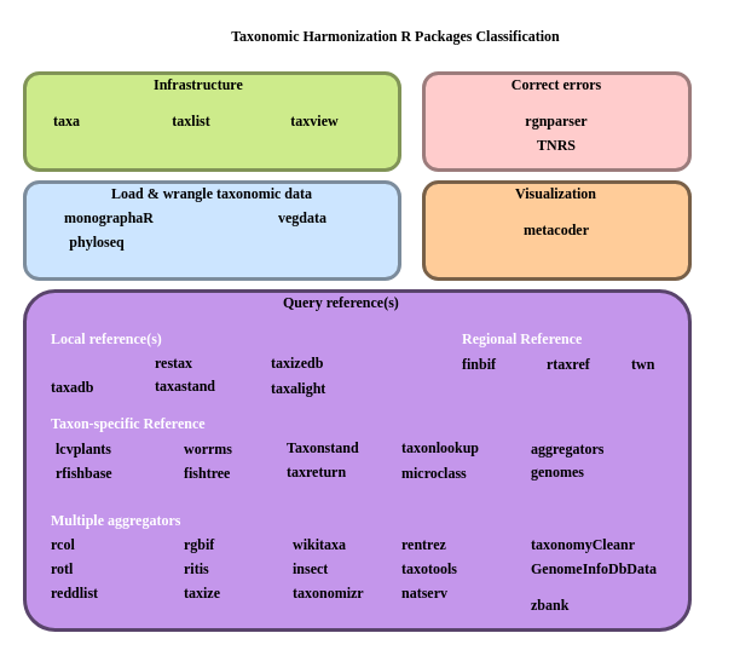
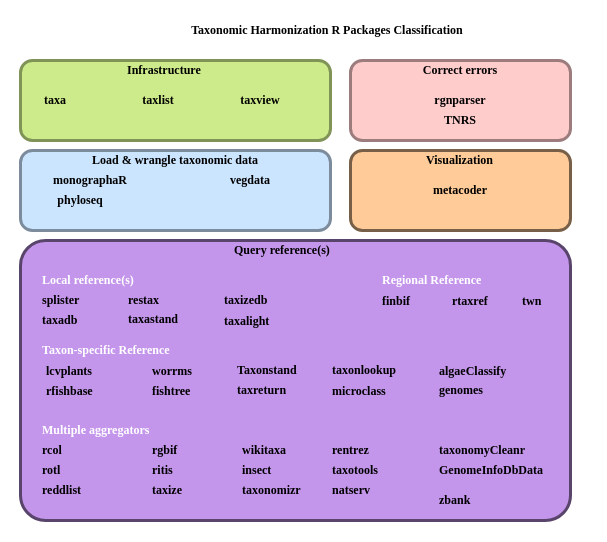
  <mxCell id="0" />
  <mxCell id="1" parent="0" />
  <mxCell id="2" value="" style="group" vertex="1" connectable="0" parent="1"><mxGeometry x="350" y="60" width="234.03" height="80" as="geometry" /></mxCell>
  <mxCell id="3" value="" style="rounded=1;whiteSpace=wrap;html=1;fontFamily=Lucida Console;fillColor=#ffcccc;strokeColor=#9C7C7C;strokeWidth=3;sketch=0;glass=0;" vertex="1" parent="2"><mxGeometry x="-2.665e-14" width="220" height="80" as="geometry" /></mxCell>
  <mxCell id="4" value="Correct errors" style="text;html=1;strokeColor=none;fillColor=none;align=center;verticalAlign=middle;whiteSpace=wrap;rounded=0;fontFamily=Verdana;fontStyle=1" vertex="1" parent="2"><mxGeometry x="57.02" width="105.97" height="20" as="geometry" /></mxCell>
  <mxCell id="5" value="rgnparser" style="text;html=1;strokeColor=none;fillColor=none;align=center;verticalAlign=middle;whiteSpace=wrap;rounded=0;fontFamily=Lucida Console;fontStyle=1" vertex="1" parent="2"><mxGeometry x="50" y="30" width="120" height="20" as="geometry" /></mxCell>
  <mxCell id="6" value="TNRS" style="text;html=1;strokeColor=none;fillColor=none;align=center;verticalAlign=middle;whiteSpace=wrap;rounded=0;fontFamily=Lucida Console;fontStyle=1" vertex="1" parent="2"><mxGeometry x="50" y="50" width="120" height="20" as="geometry" /></mxCell>
  <mxCell id="7" value="" style="group" vertex="1" connectable="0" parent="1"><mxGeometry x="350" y="150" width="230" height="80" as="geometry" /></mxCell>
  <mxCell id="8" value="" style="rounded=1;whiteSpace=wrap;html=1;fontFamily=Lucida Console;fillColor=#ffcc99;strokeColor=#786048;strokeWidth=3;" vertex="1" parent="7"><mxGeometry width="220" height="80" as="geometry" /></mxCell>
  <mxCell id="9" value="&lt;b&gt;Visualization&lt;/b&gt;" style="text;html=1;strokeColor=none;fillColor=none;align=center;verticalAlign=middle;whiteSpace=wrap;rounded=0;fontFamily=Verdana;" vertex="1" parent="7"><mxGeometry x="65.484" width="89.032" height="20" as="geometry" /></mxCell>
  <mxCell id="10" value="metacoder" style="text;html=1;strokeColor=none;fillColor=none;align=center;verticalAlign=middle;whiteSpace=wrap;rounded=0;fontFamily=Lucida Console;fontStyle=1" vertex="1" parent="7"><mxGeometry x="50" y="30" width="120" height="20" as="geometry" /></mxCell>
  <mxCell id="11" value="" style="group" vertex="1" connectable="0" parent="1"><mxGeometry x="20" y="60" width="310" height="80" as="geometry" /></mxCell>
  <mxCell id="12" value="" style="rounded=1;whiteSpace=wrap;html=1;fontFamily=Lucida Console;fillColor=#cdeb8b;strokeColor=#819457;strokeWidth=3;sketch=0;glass=0;" vertex="1" parent="11"><mxGeometry width="310" height="80" as="geometry" /></mxCell>
  <mxCell id="13" value="Infrastructure" style="text;html=1;strokeColor=none;fillColor=none;align=left;verticalAlign=middle;whiteSpace=wrap;rounded=0;fontFamily=Verdana;fontStyle=1" vertex="1" parent="11"><mxGeometry x="105" width="100" height="20" as="geometry" /></mxCell>
  <mxCell id="14" value="taxview" style="text;html=1;strokeColor=none;fillColor=none;align=center;verticalAlign=middle;whiteSpace=wrap;rounded=0;fontFamily=Lucida Console;fontStyle=1" vertex="1" parent="11"><mxGeometry x="180" y="30" width="120" height="20" as="geometry" /></mxCell>
  <mxCell id="15" value="taxlist" style="text;html=1;strokeColor=none;fillColor=none;align=center;verticalAlign=middle;whiteSpace=wrap;rounded=0;fontFamily=Lucida Console;fontStyle=1" vertex="1" parent="11"><mxGeometry x="78" y="30" width="120" height="20" as="geometry" /></mxCell>
  <mxCell id="16" value="taxa" style="text;html=1;strokeColor=none;fillColor=none;align=center;verticalAlign=middle;whiteSpace=wrap;rounded=0;fontFamily=Lucida Console;fontStyle=1" vertex="1" parent="11"><mxGeometry x="10" y="30" width="50" height="20" as="geometry" /></mxCell>
  <mxCell id="17" value="" style="rounded=1;whiteSpace=wrap;html=1;fontFamily=Lucida Console;fillColor=#C496EB;strokeColor=#59446B;strokeWidth=3;sketch=0;glass=0;movable=1;resizable=1;rotatable=1;deletable=1;editable=1;connectable=1;arcSize=9;" vertex="1" parent="1"><mxGeometry x="20" y="240" width="550" height="280" as="geometry" /></mxCell>
  <mxCell id="18" value="Taxonomic Harmonization R Packages Classification" style="text;html=1;strokeColor=none;fillColor=none;align=center;verticalAlign=middle;whiteSpace=wrap;rounded=0;fontFamily=Verdana;fontStyle=1" vertex="1" parent="1"><mxGeometry x="146" width="362" height="20" as="geometry" y="20" /></mxCell>
- <mxCell id="19" value="aggregators" style="text;html=1;strokeColor=none;fillColor=none;align=left;verticalAlign=middle;whiteSpace=wrap;rounded=0;fontFamily=Lucida Console;fontStyle=1" vertex="1" parent="1"><mxGeometry x="437" y="361" width="96.5" height="20" as="geometry" /></mxCell>
+ <mxCell id="19" value="algaeClassify" style="text;html=1;strokeColor=none;fillColor=none;align=left;verticalAlign=middle;whiteSpace=wrap;rounded=0;fontFamily=Lucida Console;fontStyle=1" vertex="1" parent="1"><mxGeometry x="437" y="361" width="96.5" height="20" as="geometry" /></mxCell>
  <mxCell id="20" value="finbif" style="text;html=1;strokeColor=none;fillColor=none;align=left;verticalAlign=middle;whiteSpace=wrap;rounded=0;fontFamily=Lucida Console;fontStyle=1" vertex="1" parent="1"><mxGeometry x="380" y="291" width="50" height="20" as="geometry" /></mxCell>
  <mxCell id="21" value="fishtree" style="text;html=1;strokeColor=none;fillColor=none;align=left;verticalAlign=middle;whiteSpace=wrap;rounded=0;fontFamily=Lucida Console;fontStyle=1" vertex="1" parent="1"><mxGeometry x="150" y="381" width="80" height="20" as="geometry" /></mxCell>
  <mxCell id="22" value="GenomeInfoDbData" style="text;html=1;strokeColor=none;fillColor=none;align=left;verticalAlign=middle;whiteSpace=wrap;rounded=0;fontFamily=Lucida Console;fontStyle=1" vertex="1" parent="1"><mxGeometry x="437" y="460" width="120" height="20" as="geometry" /></mxCell>
  <mxCell id="23" value="genomes" style="text;html=1;strokeColor=none;fillColor=none;align=left;verticalAlign=middle;whiteSpace=wrap;rounded=0;fontFamily=Lucida Console;fontStyle=1" vertex="1" parent="1"><mxGeometry x="437" y="380" width="76.5" height="20" as="geometry" /></mxCell>
  <mxCell id="24" value="insect" style="text;html=1;strokeColor=none;fillColor=none;align=left;verticalAlign=middle;whiteSpace=wrap;rounded=0;fontFamily=Lucida Console;fontStyle=1" vertex="1" parent="1"><mxGeometry x="240" y="460" width="120" height="20" as="geometry" /></mxCell>
  <mxCell id="25" value="lcvplants" style="text;html=1;strokeColor=none;fillColor=none;align=left;verticalAlign=middle;whiteSpace=wrap;rounded=0;fontFamily=Lucida Console;fontStyle=1" vertex="1" parent="1"><mxGeometry x="43.5" y="361" width="80" height="20" as="geometry" /></mxCell>
  <mxCell id="26" value="microclass" style="text;html=1;strokeColor=none;fillColor=none;align=left;verticalAlign=middle;whiteSpace=wrap;rounded=0;fontFamily=Lucida Console;fontStyle=1" vertex="1" parent="1"><mxGeometry x="330" y="381" width="120" height="20" as="geometry" /></mxCell>
  <mxCell id="27" value="natserv" style="text;html=1;strokeColor=none;fillColor=none;align=left;verticalAlign=middle;whiteSpace=wrap;rounded=0;fontFamily=Lucida Console;fontStyle=1" vertex="1" parent="1"><mxGeometry x="330" y="480" width="60" height="20" as="geometry" /></mxCell>
  <mxCell id="28" value="rcol" style="text;html=1;strokeColor=none;fillColor=none;align=left;verticalAlign=middle;whiteSpace=wrap;rounded=0;fontFamily=Lucida Console;fontStyle=1" vertex="1" parent="1"><mxGeometry x="40" y="440" width="70" height="20" as="geometry" /></mxCell>
  <mxCell id="29" value="rentrez" style="text;html=1;strokeColor=none;fillColor=none;align=left;verticalAlign=middle;whiteSpace=wrap;rounded=0;fontFamily=Lucida Console;fontStyle=1" vertex="1" parent="1"><mxGeometry x="330" y="440" width="70" height="20" as="geometry" /></mxCell>
  <mxCell id="30" value="restax" style="text;html=1;strokeColor=none;fillColor=none;align=left;verticalAlign=middle;whiteSpace=wrap;rounded=0;fontFamily=Lucida Console;fontStyle=1" vertex="1" parent="1"><mxGeometry x="125.5" y="290" width="120" height="20" as="geometry" /></mxCell>
  <mxCell id="31" value="rfishbase" style="text;html=1;strokeColor=none;fillColor=none;align=left;verticalAlign=middle;whiteSpace=wrap;rounded=0;fontFamily=Lucida Console;fontStyle=1" vertex="1" parent="1"><mxGeometry x="43.5" y="381" width="73" height="20" as="geometry" /></mxCell>
  <mxCell id="32" value="rgbif" style="text;html=1;strokeColor=none;fillColor=none;align=left;verticalAlign=middle;whiteSpace=wrap;rounded=0;fontFamily=Lucida Console;fontStyle=1" vertex="1" parent="1"><mxGeometry x="150" y="440" width="50" height="20" as="geometry" /></mxCell>
  <mxCell id="33" value="ritis" style="text;html=1;strokeColor=none;fillColor=none;align=left;verticalAlign=middle;whiteSpace=wrap;rounded=0;fontFamily=Lucida Console;fontStyle=1" vertex="1" parent="1"><mxGeometry x="150" y="460" width="43" height="20" as="geometry" /></mxCell>
  <mxCell id="34" value="rotl" style="text;html=1;strokeColor=none;fillColor=none;align=left;verticalAlign=middle;whiteSpace=wrap;rounded=0;fontFamily=Lucida Console;fontStyle=1" vertex="1" parent="1"><mxGeometry x="40" y="460" width="50" height="20" as="geometry" /></mxCell>
  <mxCell id="35" value="reddlist" style="text;html=1;strokeColor=none;fillColor=none;align=left;verticalAlign=middle;whiteSpace=wrap;rounded=0;fontFamily=Lucida Console;fontStyle=1" vertex="1" parent="1"><mxGeometry x="40" y="480" width="120" height="20" as="geometry" /></mxCell>
  <mxCell id="36" value="rtaxref" style="text;html=1;strokeColor=none;fillColor=none;align=left;verticalAlign=middle;whiteSpace=wrap;rounded=0;fontFamily=Lucida Console;fontStyle=1" vertex="1" parent="1"><mxGeometry x="450" y="291" width="58" height="20" as="geometry" /></mxCell>
+ <mxCell id="37" value="splister" style="text;html=1;strokeColor=none;fillColor=none;align=left;verticalAlign=middle;whiteSpace=wrap;rounded=0;fontFamily=Lucida Console;fontStyle=1" vertex="1" parent="1"><mxGeometry x="40" y="290" width="70" height="20" as="geometry" /></mxCell>
  <mxCell id="38" value="taxadb" style="text;html=1;strokeColor=none;fillColor=none;align=left;verticalAlign=middle;whiteSpace=wrap;rounded=0;fontFamily=Lucida Console;fontStyle=1" vertex="1" parent="1"><mxGeometry x="40" y="310" width="50" height="20" as="geometry" /></mxCell>
  <mxCell id="39" value="taxastand" style="text;html=1;strokeColor=none;fillColor=none;align=left;verticalAlign=middle;whiteSpace=wrap;rounded=0;fontFamily=Lucida Console;fontStyle=1" vertex="1" parent="1"><mxGeometry x="125.5" y="309" width="120" height="20" as="geometry" /></mxCell>
  <mxCell id="40" value="taxize" style="text;html=1;strokeColor=none;fillColor=none;align=left;verticalAlign=middle;whiteSpace=wrap;rounded=0;fontFamily=Lucida Console;fontStyle=1" vertex="1" parent="1"><mxGeometry x="150" y="480" width="63" height="20" as="geometry" /></mxCell>
  <mxCell id="41" value="taxizedb" style="text;html=1;strokeColor=none;fillColor=none;align=left;verticalAlign=middle;whiteSpace=wrap;rounded=0;fontFamily=Lucida Console;fontStyle=1" vertex="1" parent="1"><mxGeometry x="222" y="290" width="70" height="20" as="geometry" /></mxCell>
  <mxCell id="42" value="taxonlookup" style="text;html=1;strokeColor=none;fillColor=none;align=left;verticalAlign=middle;whiteSpace=wrap;rounded=0;fontFamily=Lucida Console;fontStyle=1" vertex="1" parent="1"><mxGeometry x="330" y="360" width="120" height="20" as="geometry" /></mxCell>
  <mxCell id="43" value="taxonomizr" style="text;html=1;strokeColor=none;fillColor=none;align=left;verticalAlign=middle;whiteSpace=wrap;rounded=0;fontFamily=Lucida Console;fontStyle=1" vertex="1" parent="1"><mxGeometry x="240" y="480" width="120" height="20" as="geometry" /></mxCell>
  <mxCell id="44" value="taxonomyCleanr" style="text;html=1;strokeColor=none;fillColor=none;align=left;verticalAlign=middle;whiteSpace=wrap;rounded=0;fontFamily=Lucida Console;fontStyle=1" vertex="1" parent="1"><mxGeometry x="437" y="440" width="120" height="20" as="geometry" /></mxCell>
  <mxCell id="45" value="Taxonstand" style="text;html=1;strokeColor=none;fillColor=none;align=left;verticalAlign=middle;whiteSpace=wrap;rounded=0;fontFamily=Lucida Console;fontStyle=1" vertex="1" parent="1"><mxGeometry x="235" y="360" width="120" height="20" as="geometry" /></mxCell>
  <mxCell id="46" value="taxotools" style="text;html=1;strokeColor=none;fillColor=none;align=left;verticalAlign=middle;whiteSpace=wrap;rounded=0;fontFamily=Lucida Console;fontStyle=1" vertex="1" parent="1"><mxGeometry x="330" y="460" width="120" height="20" as="geometry" /></mxCell>
  <mxCell id="47" value="taxreturn" style="text;html=1;strokeColor=none;fillColor=none;align=left;verticalAlign=middle;whiteSpace=wrap;rounded=0;fontFamily=Lucida Console;fontStyle=1" vertex="1" parent="1"><mxGeometry x="235" y="380" width="120" height="20" as="geometry" /></mxCell>
  <mxCell id="48" value="twn" style="text;html=1;strokeColor=none;fillColor=none;align=left;verticalAlign=middle;whiteSpace=wrap;rounded=0;fontFamily=Lucida Console;fontStyle=1" vertex="1" parent="1"><mxGeometry x="520" y="291" width="30" height="20" as="geometry" /></mxCell>
  <mxCell id="49" value="wikitaxa" style="text;html=1;strokeColor=none;fillColor=none;align=left;verticalAlign=middle;whiteSpace=wrap;rounded=0;fontFamily=Lucida Console;fontStyle=1" vertex="1" parent="1"><mxGeometry x="240" y="440" width="76.5" height="20" as="geometry" /></mxCell>
  <mxCell id="50" value="worrms" style="text;html=1;strokeColor=none;fillColor=none;align=left;verticalAlign=middle;whiteSpace=wrap;rounded=0;fontFamily=Lucida Console;fontStyle=1" vertex="1" parent="1"><mxGeometry x="150" y="361" width="52" height="20" as="geometry" /></mxCell>
  <mxCell id="51" value="zbank" style="text;html=1;strokeColor=none;fillColor=none;align=left;verticalAlign=middle;whiteSpace=wrap;rounded=0;fontFamily=Lucida Console;fontStyle=1" vertex="1" parent="1"><mxGeometry x="437" y="490" width="60" height="20" as="geometry" /></mxCell>
  <mxCell id="52" value="taxalight" style="text;html=1;strokeColor=none;fillColor=none;align=left;verticalAlign=middle;whiteSpace=wrap;rounded=0;fontFamily=Lucida Console;fontStyle=1" vertex="1" parent="1"><mxGeometry x="222" y="311" width="80" height="20" as="geometry" /></mxCell>
  <mxCell id="53" value="Query reference(s)" style="text;html=1;strokeColor=none;fillColor=none;align=left;verticalAlign=middle;whiteSpace=wrap;rounded=0;fontFamily=Verdana;fontStyle=1" vertex="1" parent="1"><mxGeometry x="231.5" y="240" width="140" height="20" as="geometry" /></mxCell>
  <mxCell id="54" value="Local reference(s)" style="text;html=1;strokeColor=none;fillColor=none;align=left;verticalAlign=middle;whiteSpace=wrap;rounded=0;fontFamily=Verdana;fontColor=#FFFFFF;fontStyle=1" vertex="1" parent="1"><mxGeometry x="40" y="270" width="140" height="20" as="geometry" /></mxCell>
  <mxCell id="55" value="Regional Reference" style="text;html=1;strokeColor=none;fillColor=none;align=left;verticalAlign=middle;whiteSpace=wrap;rounded=0;fontFamily=Verdana;fontColor=#FFFFFF;fontStyle=1" vertex="1" parent="1"><mxGeometry x="380" y="270" width="150" height="20" as="geometry" /></mxCell>
  <mxCell id="56" value="Taxon-specific Reference" style="text;html=1;strokeColor=none;fillColor=none;align=left;verticalAlign=middle;whiteSpace=wrap;rounded=0;fontFamily=Verdana;fontColor=#FFFFFF;fontStyle=1" vertex="1" parent="1"><mxGeometry x="40" y="340" width="200" height="20" as="geometry" /></mxCell>
  <mxCell id="57" value="Multiple aggregators" style="text;html=1;strokeColor=none;fillColor=none;align=left;verticalAlign=middle;whiteSpace=wrap;rounded=0;fontFamily=Verdana;fontColor=#FFFFFF;fontStyle=1" vertex="1" parent="1"><mxGeometry x="40" y="420" width="200" height="20" as="geometry" /></mxCell>
  <mxCell id="58" style="edgeStyle=orthogonalEdgeStyle;rounded=0;orthogonalLoop=1;jettySize=auto;html=1;exitX=0.5;exitY=1;exitDx=0;exitDy=0;fontFamily=Verdana;fontColor=#FFFFFF;" edge="1" parent="1" source="42" target="42"><mxGeometry relative="1" as="geometry" /></mxCell>
  <mxCell id="59" value="" style="group" vertex="1" connectable="0" parent="1"><mxGeometry x="20" y="150" width="310" height="80" as="geometry" /></mxCell>
  <mxCell id="60" value="" style="rounded=1;whiteSpace=wrap;html=1;fontFamily=Lucida Console;fillColor=#cce5ff;strokeColor=#7C8C9C;strokeWidth=3;sketch=0;glass=0;" vertex="1" parent="59"><mxGeometry width="310" height="80" as="geometry" /></mxCell>
  <mxCell id="61" value="Load &amp;amp; wrangle taxonomic data" style="text;html=1;strokeColor=none;fillColor=none;align=center;verticalAlign=middle;whiteSpace=wrap;rounded=0;fontFamily=Verdana;fontStyle=1" vertex="1" parent="59"><mxGeometry x="46.25" width="217.5" height="20" as="geometry" /></mxCell>
  <mxCell id="62" value="monographaR" style="text;html=1;strokeColor=none;fillColor=none;align=center;verticalAlign=middle;whiteSpace=wrap;rounded=0;fontFamily=Lucida Console;fontStyle=1" vertex="1" parent="59"><mxGeometry x="10" y="20" width="120" height="20" as="geometry" /></mxCell>
  <mxCell id="63" value="phyloseq" style="text;html=1;strokeColor=none;fillColor=none;align=center;verticalAlign=middle;whiteSpace=wrap;rounded=0;fontFamily=Lucida Console;fontStyle=1" vertex="1" parent="59"><mxGeometry y="40" width="120" height="20" as="geometry" /></mxCell>
  <mxCell id="64" value="vegdata" style="text;html=1;strokeColor=none;fillColor=none;align=center;verticalAlign=middle;whiteSpace=wrap;rounded=0;fontFamily=Lucida Console;fontStyle=1" vertex="1" parent="59"><mxGeometry x="170" y="20" width="120" height="20" as="geometry" /></mxCell>
